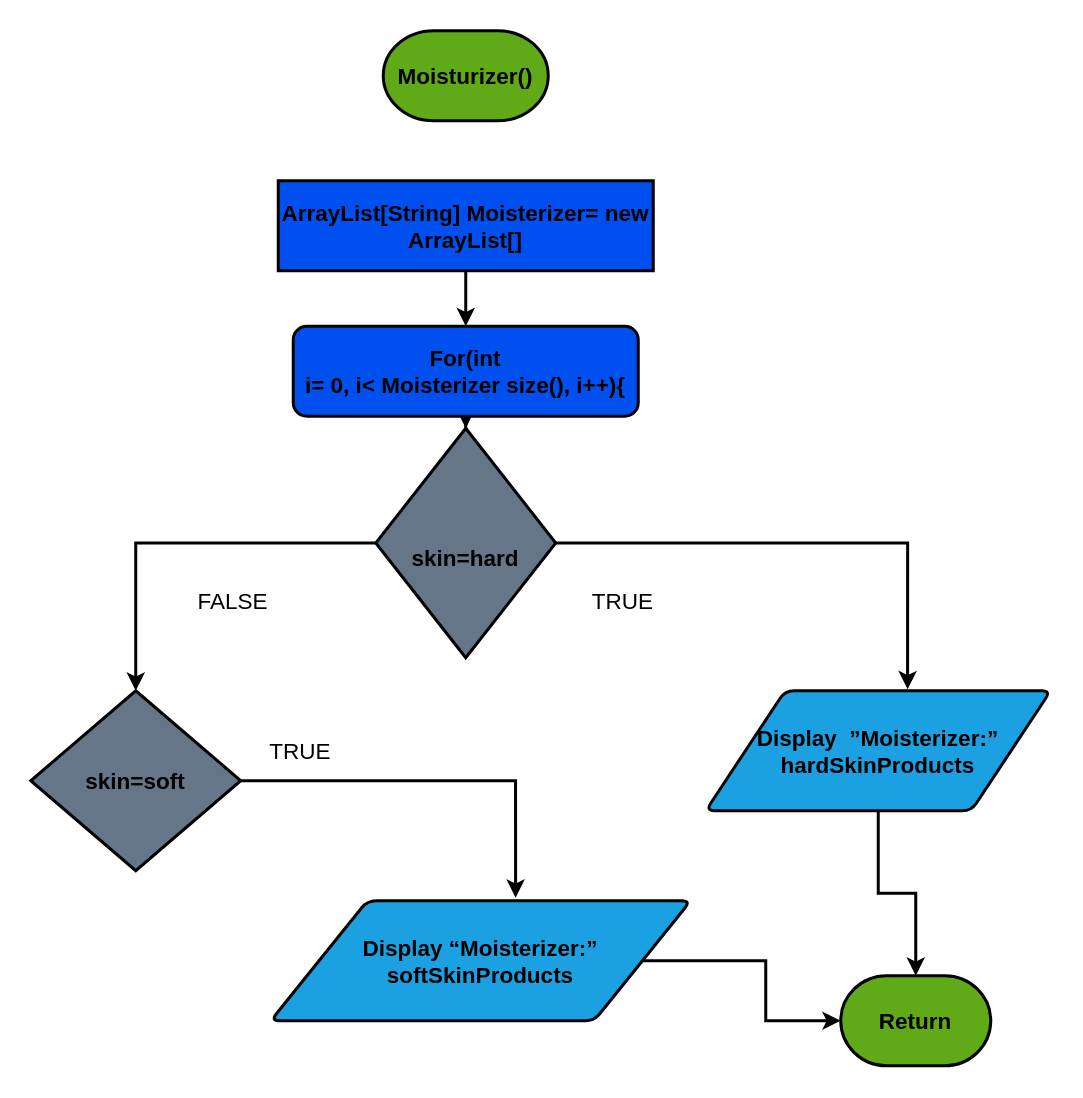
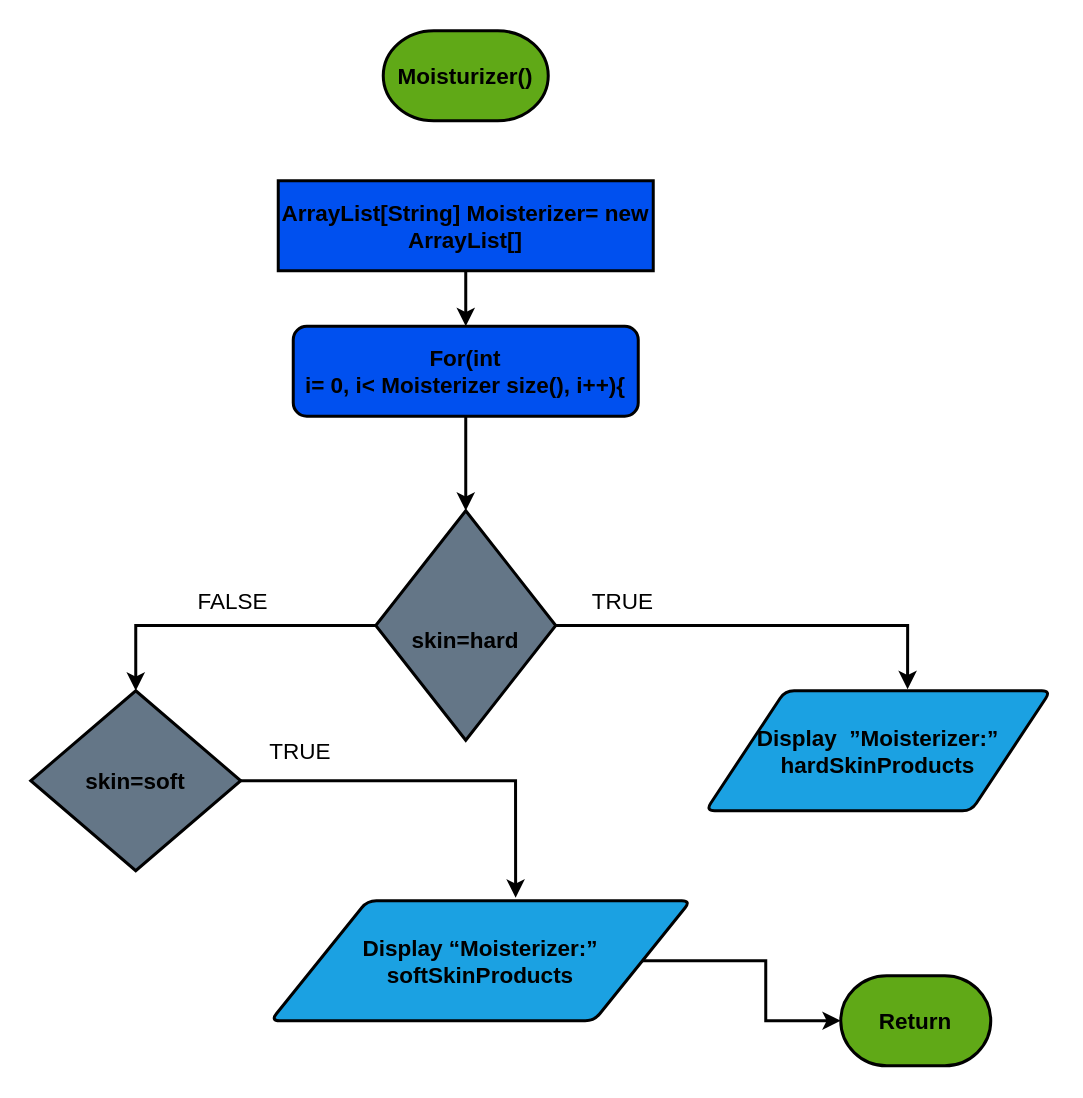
  <mxCell id="0" />
  <mxCell id="1" parent="0" />
  <mxCell id="2" value="Moisturizer()" style="strokeWidth=2;html=1;shape=mxgraph.flowchart.terminator;whiteSpace=wrap;fontSize=15;fontStyle=1;fillColor=#60a917;" vertex="1" parent="1"><mxGeometry x="255" y="20" width="110" height="60" as="geometry" /></mxCell>
  <mxCell id="3" value="" style="edgeStyle=orthogonalEdgeStyle;rounded=0;orthogonalLoop=1;jettySize=auto;html=1;strokeWidth=2;fontSize=15;fontStyle=1;" edge="1" parent="1" source="4" target="6"><mxGeometry relative="1" as="geometry" /></mxCell>
  <mxCell id="4" value="&lt;p class=&quot;MsoNormal&quot; style=&quot;font-size: 15px;&quot;&gt;ArrayList[String] Moisterizer= new ArrayList[]&lt;/p&gt;" style="rounded=0;whiteSpace=wrap;html=1;strokeWidth=2;fontSize=15;fontStyle=1;fillColor=#0050ef;" vertex="1" parent="1"><mxGeometry x="185" y="120" width="250" height="60" as="geometry" /></mxCell>
  <mxCell id="5" style="edgeStyle=orthogonalEdgeStyle;rounded=0;orthogonalLoop=1;jettySize=auto;html=1;entryX=0.5;entryY=0;entryDx=0;entryDy=0;entryPerimeter=0;strokeWidth=2;fontSize=15;fontStyle=1;" edge="1" parent="1" source="6" target="9"><mxGeometry relative="1" as="geometry" /></mxCell>
  <mxCell id="6" value="&lt;span style=&quot;font-size: 15px; line-height: 107%; font-family: calibri, sans-serif;&quot;&gt;For(int&lt;br style=&quot;font-size: 15px;&quot;&gt;i= 0, i&amp;lt; Moisterizer size(), i++){&lt;/span&gt;" style="whiteSpace=wrap;html=1;strokeWidth=2;fontSize=15;fontStyle=1;fillColor=#0050ef;rounded=1;" vertex="1" parent="1"><mxGeometry x="195" y="217" width="230" height="60" as="geometry" /></mxCell>
  <mxCell id="7" style="edgeStyle=orthogonalEdgeStyle;rounded=0;orthogonalLoop=1;jettySize=auto;html=1;entryX=0.585;entryY=-0.012;entryDx=0;entryDy=0;entryPerimeter=0;strokeWidth=2;fontSize=15;fontStyle=1;" edge="1" parent="1" source="9" target="11"><mxGeometry relative="1" as="geometry" /></mxCell>
  <mxCell id="8" style="edgeStyle=orthogonalEdgeStyle;rounded=0;orthogonalLoop=1;jettySize=auto;html=1;entryX=0.5;entryY=0;entryDx=0;entryDy=0;entryPerimeter=0;strokeWidth=2;fontSize=15;fontStyle=1;" edge="1" parent="1" source="9" target="13"><mxGeometry relative="1" as="geometry" /></mxCell>
- <mxCell id="9" value="&lt;span style=&quot;font-size: 15px; line-height: 107%; font-family: calibri, sans-serif;&quot;&gt;&lt;br style=&quot;font-size: 15px;&quot;&gt;skin=hard&lt;/span&gt;" style="strokeWidth=2;html=1;shape=mxgraph.flowchart.decision;whiteSpace=wrap;fontSize=15;fontStyle=1;fillColor=#647687;" vertex="1" parent="1"><mxGeometry x="250" y="285" width="120" height="153" as="geometry" /></mxCell>
- <mxCell id="10" style="edgeStyle=orthogonalEdgeStyle;rounded=0;orthogonalLoop=1;jettySize=auto;html=1;entryX=0.5;entryY=0;entryDx=0;entryDy=0;entryPerimeter=0;strokeWidth=2;fontSize=15;fontStyle=1;" edge="1" parent="1" source="11" target="16"><mxGeometry relative="1" as="geometry" /></mxCell>
+ <mxCell id="9" value="&lt;span style=&quot;font-size: 15px; line-height: 107%; font-family: calibri, sans-serif;&quot;&gt;&lt;br style=&quot;font-size: 15px;&quot;&gt;skin=hard&lt;/span&gt;" style="strokeWidth=2;html=1;shape=mxgraph.flowchart.decision;whiteSpace=wrap;fontSize=15;fontStyle=1;fillColor=#647687;" vertex="1" parent="1"><mxGeometry x="250" y="340" width="120" height="153" as="geometry" /></mxCell>
  <mxCell id="11" value="&lt;span style=&quot;font-size: 15px; line-height: 107%; font-family: calibri, sans-serif;&quot;&gt;Display&amp;nbsp; ”Moisterizer:” hardSkinProducts&lt;/span&gt;" style="shape=parallelogram;html=1;strokeWidth=2;perimeter=parallelogramPerimeter;whiteSpace=wrap;rounded=1;arcSize=12;size=0.23;fontSize=15;fontStyle=1;fillColor=#1ba1e2;" vertex="1" parent="1"><mxGeometry x="470" y="460" width="230" height="80" as="geometry" /></mxCell>
  <mxCell id="12" style="edgeStyle=orthogonalEdgeStyle;rounded=0;orthogonalLoop=1;jettySize=auto;html=1;entryX=0.583;entryY=-0.025;entryDx=0;entryDy=0;entryPerimeter=0;strokeWidth=2;fontSize=15;fontStyle=1;" edge="1" parent="1" source="13" target="15"><mxGeometry relative="1" as="geometry"><mxPoint x="120" y="691" as="targetPoint" /></mxGeometry></mxCell>
  <mxCell id="13" value="&lt;p class=&quot;MsoNormal&quot; style=&quot;font-size: 15px;&quot;&gt;skin=soft&lt;/p&gt;" style="strokeWidth=2;html=1;shape=mxgraph.flowchart.decision;whiteSpace=wrap;fontSize=15;fontStyle=1;fillColor=#647687;" vertex="1" parent="1"><mxGeometry x="20" y="460" width="140" height="120" as="geometry" /></mxCell>
  <mxCell id="14" style="edgeStyle=orthogonalEdgeStyle;rounded=0;orthogonalLoop=1;jettySize=auto;html=1;entryX=0;entryY=0.5;entryDx=0;entryDy=0;entryPerimeter=0;strokeWidth=2;fontSize=15;fontStyle=1;" edge="1" parent="1" source="15" target="16"><mxGeometry relative="1" as="geometry" /></mxCell>
  <mxCell id="15" value="&lt;p class=&quot;MsoNormal&quot; style=&quot;font-size: 15px;&quot;&gt;Display “Moisterizer:” softSkinProducts&lt;/p&gt;" style="shape=parallelogram;html=1;strokeWidth=2;perimeter=parallelogramPerimeter;whiteSpace=wrap;rounded=1;arcSize=12;size=0.23;fontSize=15;fontStyle=1;fillColor=#1ba1e2;" vertex="1" parent="1"><mxGeometry x="180" y="600" width="280" height="80" as="geometry" /></mxCell>
  <mxCell id="16" value="Return" style="strokeWidth=2;html=1;shape=mxgraph.flowchart.terminator;whiteSpace=wrap;fontSize=15;fontStyle=1;fillColor=#60a917;" vertex="1" parent="1"><mxGeometry x="560" y="650" width="100" height="60" as="geometry" /></mxCell>
  <mxCell id="17" value="&lt;font style=&quot;font-size: 15px&quot;&gt;TRUE&lt;/font&gt;" style="text;html=1;strokeColor=none;fillColor=none;align=center;verticalAlign=middle;whiteSpace=wrap;rounded=0;fontColor=#000000;" vertex="1" parent="1"><mxGeometry x="395" y="390" width="40" height="20" as="geometry" /></mxCell>
  <mxCell id="18" value="&lt;font style=&quot;font-size: 15px&quot;&gt;FALSE&lt;/font&gt;" style="text;html=1;strokeColor=none;fillColor=none;align=center;verticalAlign=middle;whiteSpace=wrap;rounded=0;fontColor=#000000;" vertex="1" parent="1"><mxGeometry x="135" y="390" width="40" height="20" as="geometry" /></mxCell>
  <mxCell id="19" value="&lt;font style=&quot;font-size: 15px&quot;&gt;TRUE&lt;/font&gt;" style="text;html=1;strokeColor=none;fillColor=none;align=center;verticalAlign=middle;whiteSpace=wrap;rounded=0;fontColor=#000000;" vertex="1" parent="1"><mxGeometry x="180" y="490" width="40" height="20" as="geometry" /></mxCell>
